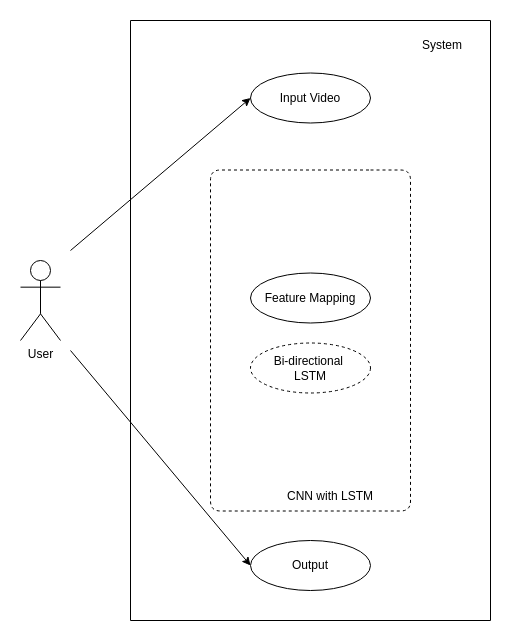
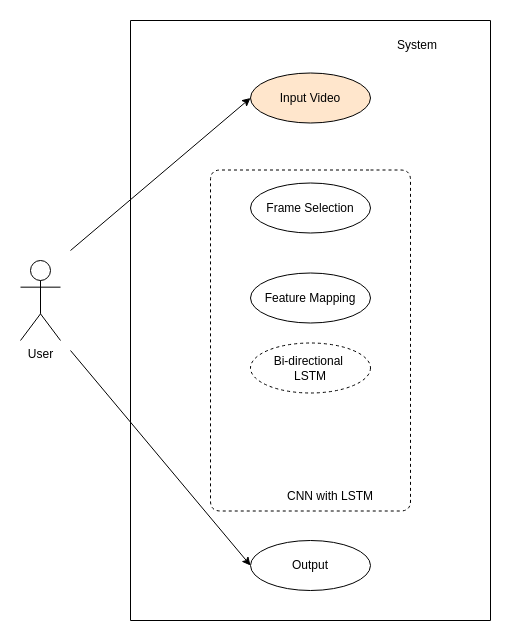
  <mxCell id="0" />
  <mxCell id="1" parent="0" />
- <mxCell id="2" value="Input Video" style="ellipse;whiteSpace=wrap;html=1;" vertex="1" parent="1"><mxGeometry x="250" y="72.5" width="120" height="50" as="geometry" /></mxCell>
+ <mxCell id="2" value="Input Video" style="ellipse;whiteSpace=wrap;html=1;fillColor=#ffe6cc;" vertex="1" parent="1"><mxGeometry x="250" y="72.5" width="120" height="50" as="geometry" /></mxCell>
+ <mxCell id="3" value="Frame Selection" style="ellipse;whiteSpace=wrap;html=1;" vertex="1" parent="1"><mxGeometry x="250" y="182.5" width="120" height="50" as="geometry" /></mxCell>
  <mxCell id="4" value="Feature Mapping" style="ellipse;whiteSpace=wrap;html=1;" vertex="1" parent="1"><mxGeometry x="250" y="272.5" width="120" height="50" as="geometry" /></mxCell>
  <mxCell id="5" value="Bi-directional&amp;nbsp;&lt;br&gt;LSTM" style="ellipse;whiteSpace=wrap;html=1;dashed=1;" vertex="1" parent="1"><mxGeometry x="250" y="342.5" width="120" height="50" as="geometry" /></mxCell>
  <mxCell id="6" value="Output" style="ellipse;whiteSpace=wrap;html=1;" vertex="1" parent="1"><mxGeometry x="250" y="540" width="120" height="50" as="geometry" /></mxCell>
  <mxCell id="7" value="User" style="shape=umlActor;verticalLabelPosition=bottom;labelBackgroundColor=#ffffff;verticalAlign=top;html=1;outlineConnect=0;" vertex="1" parent="1"><mxGeometry x="20" y="260" width="40" height="80" as="geometry" /></mxCell>
  <mxCell id="8" value="" style="endArrow=none;html=1;" edge="1" parent="1"><mxGeometry width="50" height="50" relative="1" as="geometry"><mxPoint x="130" y="620" as="sourcePoint" /><mxPoint x="490" y="620" as="targetPoint" /></mxGeometry></mxCell>
  <mxCell id="9" value="" style="endArrow=none;html=1;" edge="1" parent="1"><mxGeometry width="50" height="50" relative="1" as="geometry"><mxPoint x="130" y="620" as="sourcePoint" /><mxPoint x="130" y="20" as="targetPoint" /></mxGeometry></mxCell>
  <mxCell id="10" value="" style="endArrow=none;html=1;" edge="1" parent="1"><mxGeometry width="50" height="50" relative="1" as="geometry"><mxPoint x="490" y="620" as="sourcePoint" /><mxPoint x="490" y="20" as="targetPoint" /></mxGeometry></mxCell>
  <mxCell id="11" value="" style="endArrow=none;html=1;" edge="1" parent="1"><mxGeometry width="50" height="50" relative="1" as="geometry"><mxPoint x="130" y="20" as="sourcePoint" /><mxPoint x="490" y="20" as="targetPoint" /></mxGeometry></mxCell>
  <mxCell id="12" value="" style="endArrow=none;dashed=1;html=1;" edge="1" parent="1"><mxGeometry width="50" height="50" relative="1" as="geometry"><mxPoint x="370" y="169.5" as="sourcePoint" /><mxPoint x="370" y="169.5" as="targetPoint" /><Array as="points"><mxPoint x="410" y="169.5" /><mxPoint x="410" y="510.5" /><mxPoint x="210" y="510.5" /><mxPoint x="210" y="169.5" /></Array></mxGeometry></mxCell>
  <mxCell id="13" value="" style="endArrow=classic;html=1;entryX=0;entryY=0.5;entryDx=0;entryDy=0;" edge="1" parent="1" target="2"><mxGeometry width="50" height="50" relative="1" as="geometry"><mxPoint x="70" y="250" as="sourcePoint" /><mxPoint x="80" y="120" as="targetPoint" /></mxGeometry></mxCell>
  <mxCell id="14" value="" style="endArrow=classic;html=1;entryX=0;entryY=0.5;entryDx=0;entryDy=0;" edge="1" parent="1" target="6"><mxGeometry width="50" height="50" relative="1" as="geometry"><mxPoint x="70" y="350" as="sourcePoint" /><mxPoint x="120" y="400" as="targetPoint" /></mxGeometry></mxCell>
  <mxCell id="15" value="CNN with LSTM" style="text;html=1;resizable=0;points=[];autosize=1;align=left;verticalAlign=top;spacingTop=-4;" vertex="1" parent="1"><mxGeometry x="285" y="486" width="100" height="20" as="geometry" /></mxCell>
- <mxCell id="16" value="System" style="text;html=1;resizable=0;points=[];autosize=1;align=left;verticalAlign=top;spacingTop=-4;" vertex="1" parent="1"><mxGeometry x="420" y="35" width="60" height="20" as="geometry" /></mxCell>
+ <mxCell id="16" value="System" style="text;html=1;resizable=0;points=[];autosize=1;align=left;verticalAlign=top;spacingTop=-4;" vertex="1" parent="1"><mxGeometry x="395" y="35" width="60" height="20" as="geometry" /></mxCell>
